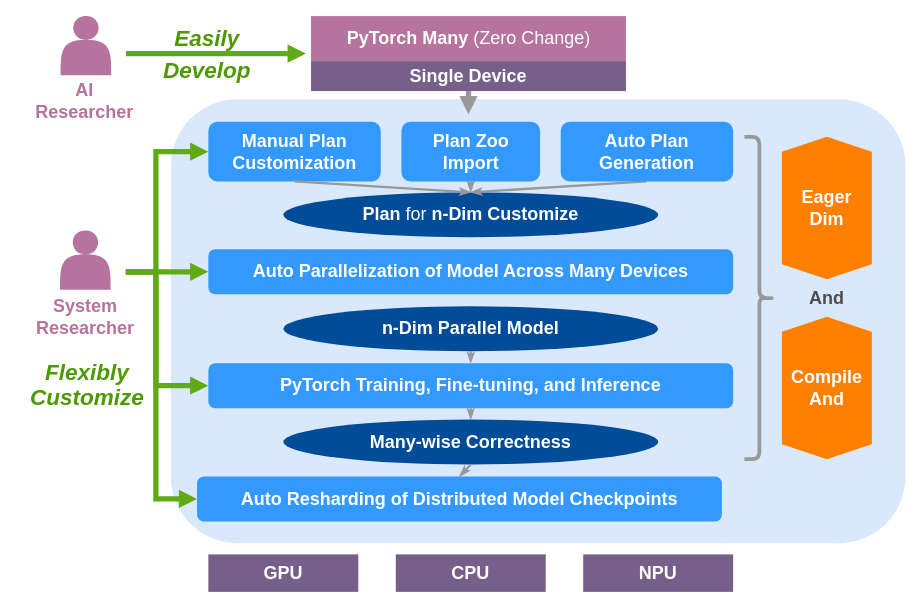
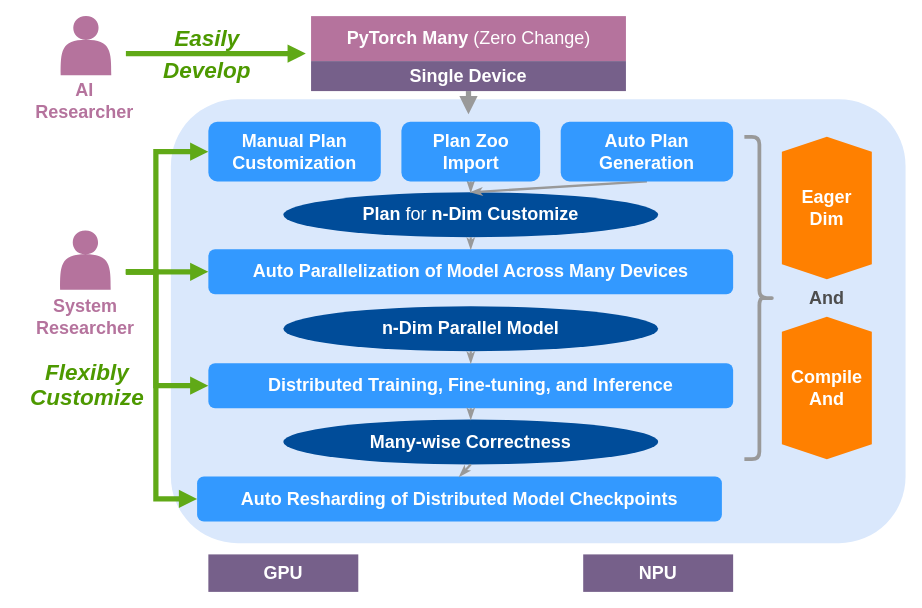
  <mxCell id="0" />
  <mxCell id="1" parent="0" />
  <mxCell id="2" value="" style="rounded=1;whiteSpace=wrap;html=1;fillColor=#dae8fc;strokeWidth=4;strokeColor=none;movable=1;resizable=1;rotatable=1;deletable=1;editable=1;locked=0;connectable=1;" parent="1" vertex="1"><mxGeometry x="227" y="131" width="980" height="592" as="geometry" /></mxCell>
  <mxCell id="3" value="&lt;span&gt;Auto Parallelization&lt;/span&gt;&amp;nbsp;of Model Across Many Devices" style="rounded=1;whiteSpace=wrap;html=1;fontSize=24;fillColor=#3399FF;strokeColor=none;verticalAlign=middle;fontColor=#FFFFFF;fontStyle=1" parent="1" vertex="1"><mxGeometry x="277" y="331" width="700" height="60" as="geometry" /></mxCell>
  <mxCell id="4" value="Auto Resharding of&amp;nbsp;&lt;span&gt;Distributed Model Checkpoints&lt;/span&gt;" style="rounded=1;whiteSpace=wrap;html=1;fontSize=24;fillColor=#3399FF;strokeColor=none;verticalAlign=middle;fontColor=#FFFFFF;fontStyle=1" parent="1" vertex="1"><mxGeometry x="262" y="634" width="700" height="60" as="geometry" /></mxCell>
  <mxCell id="5" value="" style="rounded=0;orthogonalLoop=1;jettySize=auto;html=1;fillColor=#f5f5f5;strokeColor=#999999;endArrow=block;endFill=1;strokeWidth=7;endSize=6;exitX=0.5;exitY=1;exitDx=0;exitDy=0;" parent="1" source="16" edge="1"><mxGeometry relative="1" as="geometry"><mxPoint x="637" y="841.5" as="sourcePoint" /><mxPoint x="624" y="151" as="targetPoint" /></mxGeometry></mxCell>
  <mxCell id="6" value="" style="shape=curlyBracket;whiteSpace=wrap;html=1;rounded=1;flipH=1;labelPosition=right;verticalLabelPosition=middle;align=left;verticalAlign=middle;fillColor=#CCCCCC;fontColor=#333333;strokeColor=#999999;strokeWidth=5;" parent="1" vertex="1"><mxGeometry x="992" y="181" width="40" height="430" as="geometry" /></mxCell>
  <mxCell id="7" value="&lt;b style=&quot;font-size: 24px;&quot;&gt;Eager &lt;br style=&quot;font-size: 24px;&quot;&gt;Dim&lt;/b&gt;" style="shape=hexagon;perimeter=hexagonPerimeter2;whiteSpace=wrap;html=1;fixedSize=1;direction=south;fontSize=24;fillColor=#FF8000;strokeColor=none;fontColor=#FFFFFF;" parent="1" vertex="1"><mxGeometry x="1042" y="181" width="120" height="190" as="geometry" /></mxCell>
  <mxCell id="8" value="&lt;b style=&quot;font-size: 24px;&quot;&gt;Compile&lt;/b&gt;&lt;br style=&quot;font-size: 24px;&quot;&gt;&lt;b style=&quot;font-size: 24px;&quot;&gt;And&lt;/b&gt;" style="shape=hexagon;perimeter=hexagonPerimeter2;whiteSpace=wrap;html=1;fixedSize=1;direction=south;fontSize=24;fillColor=#FF8000;strokeColor=none;fontColor=#FFFFFF;" parent="1" vertex="1"><mxGeometry x="1042" y="421" width="120" height="190" as="geometry" /></mxCell>
  <mxCell id="9" value="&lt;b style=&quot;border-color: var(--border-color); font-size: 24px;&quot;&gt;Plan &lt;/b&gt;&lt;span style=&quot;border-color: var(--border-color); font-size: 24px;&quot;&gt;for&lt;/span&gt;&lt;b style=&quot;border-color: var(--border-color); font-size: 24px;&quot;&gt; n-Dim Customize&lt;/b&gt;" style="ellipse;whiteSpace=wrap;html=1;fillColor=#004C99;fontColor=#ffffff;strokeColor=none;" parent="1" vertex="1"><mxGeometry x="377" y="255" width="500" height="60" as="geometry" /></mxCell>
  <mxCell id="10" value="&lt;b style=&quot;border-color: var(--border-color); font-size: 24px;&quot;&gt;&lt;b style=&quot;border-color: var(--border-color);&quot;&gt;&amp;nbsp;n-Dim Parallel&amp;nbsp;&lt;/b&gt;Model&amp;nbsp;&lt;/b&gt;" style="ellipse;whiteSpace=wrap;html=1;fillColor=#004C99;fontColor=#ffffff;strokeColor=none;" parent="1" vertex="1"><mxGeometry x="377" y="407" width="500" height="60" as="geometry" /></mxCell>
- <mxCell id="11" value="&lt;b&gt;PyTorch&amp;nbsp;Training, Fine-tuning, and Inference&lt;/b&gt;" style="rounded=1;whiteSpace=wrap;html=1;fontSize=24;fillColor=#3399FF;strokeColor=none;verticalAlign=middle;fontColor=#FFFFFF;" parent="1" vertex="1"><mxGeometry x="277" y="483" width="700" height="60" as="geometry" /></mxCell>
+ <mxCell id="11" value="&lt;b&gt;Distributed&amp;nbsp;Training, Fine-tuning, and Inference&lt;/b&gt;" style="rounded=1;whiteSpace=wrap;html=1;fontSize=24;fillColor=#3399FF;strokeColor=none;verticalAlign=middle;fontColor=#FFFFFF;" parent="1" vertex="1"><mxGeometry x="277" y="483" width="700" height="60" as="geometry" /></mxCell>
  <mxCell id="12" value="&lt;font style=&quot;font-size: 24px;&quot;&gt;&lt;b style=&quot;font-size: 24px;&quot;&gt;GPU&lt;/b&gt;&lt;/font&gt;" style="rounded=0;whiteSpace=wrap;html=1;fillColor=#76608a;strokeColor=none;fontColor=#ffffff;fontFamily=Helvetica;fontSize=24;" parent="1" vertex="1"><mxGeometry x="277" y="738" width="200" height="50" as="geometry" /></mxCell>
  <mxCell id="13" value="&lt;span style=&quot;font-size: 24px;&quot;&gt;&lt;b&gt;Many-wise Correctness&lt;/b&gt;&lt;/span&gt;" style="ellipse;whiteSpace=wrap;html=1;fillColor=#004C99;fontColor=#ffffff;strokeColor=none;" parent="1" vertex="1"><mxGeometry x="377" y="558" width="500" height="60" as="geometry" /></mxCell>
  <mxCell id="14" value="" style="group" parent="1" vertex="1" connectable="0"><mxGeometry x="414" y="20" width="420" height="100" as="geometry" /></mxCell>
  <mxCell id="15" value="&lt;b&gt;PyTorch Many&amp;nbsp;&lt;/b&gt;(Zero Change)" style="rounded=0;fillColor=#B5739D;strokeColor=none;labelBackgroundColor=none;container=0;fontSize=24;fontColor=#FFFFFF;html=1;" parent="14" vertex="1"><mxGeometry width="420" height="60" as="geometry" /></mxCell>
  <mxCell id="16" value="&lt;font size=&quot;1&quot; style=&quot;&quot;&gt;&lt;b style=&quot;font-size: 24px;&quot;&gt;Single Device&lt;/b&gt;&lt;/font&gt;" style="rounded=0;whiteSpace=wrap;html=1;fillColor=#76608a;strokeColor=none;fontColor=#ffffff;fontFamily=Helvetica;" parent="14" vertex="1"><mxGeometry y="60" width="420" height="40" as="geometry" /></mxCell>
- <mxCell id="17" value="&lt;font style=&quot;font-size: 24px;&quot;&gt;&lt;b style=&quot;font-size: 24px;&quot;&gt;CPU&lt;/b&gt;&lt;/font&gt;" style="rounded=0;whiteSpace=wrap;html=1;fillColor=#76608a;strokeColor=none;fontColor=#ffffff;fontFamily=Helvetica;fontSize=24;" parent="1" vertex="1"><mxGeometry x="527" y="738" width="200" height="50" as="geometry" /></mxCell>
  <mxCell id="18" value="&lt;font style=&quot;font-size: 24px;&quot;&gt;&lt;b style=&quot;font-size: 24px;&quot;&gt;NPU&lt;/b&gt;&lt;/font&gt;" style="rounded=0;whiteSpace=wrap;html=1;fillColor=#76608a;strokeColor=none;fontColor=#ffffff;fontFamily=Helvetica;fontSize=24;" parent="1" vertex="1"><mxGeometry x="777" y="738" width="200" height="50" as="geometry" /></mxCell>
  <mxCell id="19" value="" style="rounded=0;orthogonalLoop=1;jettySize=auto;html=1;fillColor=#f5f5f5;strokeColor=#999999;endArrow=classicThin;endFill=1;strokeWidth=3;endSize=6;exitX=0.5;exitY=1;exitDx=0;exitDy=0;entryX=0.5;entryY=0;entryDx=0;entryDy=0;" parent="1" source="22" target="9" edge="1"><mxGeometry relative="1" as="geometry"><mxPoint x="87" y="701" as="sourcePoint" /><mxPoint x="757" y="852" as="targetPoint" /></mxGeometry></mxCell>
  <mxCell id="20" value="" style="rounded=0;orthogonalLoop=1;jettySize=auto;html=1;fillColor=#f5f5f5;strokeColor=#999999;endArrow=classicThin;endFill=1;strokeWidth=3;endSize=6;exitX=0.5;exitY=1;exitDx=0;exitDy=0;entryX=0.5;entryY=0;entryDx=0;entryDy=0;" parent="1" source="21" target="9" edge="1"><mxGeometry relative="1" as="geometry"><mxPoint x="457" y="251" as="sourcePoint" /><mxPoint x="637" y="267" as="targetPoint" /></mxGeometry></mxCell>
  <mxCell id="21" value="&lt;b style=&quot;border-color: var(--border-color);&quot;&gt;Auto&amp;nbsp;&lt;b style=&quot;border-color: var(--border-color);&quot;&gt;Plan &lt;br&gt;&lt;/b&gt;&lt;/b&gt;&lt;b&gt;Generation&lt;/b&gt;" style="rounded=1;whiteSpace=wrap;html=1;fontSize=24;fillColor=#3399FF;strokeColor=none;verticalAlign=middle;fontColor=#FFFFFF;align=center;" parent="1" vertex="1"><mxGeometry x="747" y="161" width="230" height="79.5" as="geometry" /></mxCell>
  <mxCell id="22" value="&lt;b&gt;Plan Zoo &lt;br&gt;Import&lt;br&gt;&lt;/b&gt;" style="rounded=1;whiteSpace=wrap;html=1;fontSize=24;fillColor=#3399FF;strokeColor=none;verticalAlign=middle;fontColor=#FFFFFF;" parent="1" vertex="1"><mxGeometry x="534.5" y="161" width="185" height="79.5" as="geometry" /></mxCell>
+ <mxCell id="23" value="" style="rounded=0;orthogonalLoop=1;jettySize=auto;html=1;fillColor=#f5f5f5;strokeColor=#999999;endArrow=classicThin;endFill=1;strokeWidth=3;endSize=6;exitX=0.5;exitY=1;exitDx=0;exitDy=0;entryX=0.5;entryY=0;entryDx=0;entryDy=0;" parent="1" source="9" target="3" edge="1"><mxGeometry relative="1" as="geometry"><mxPoint x="457" y="251" as="sourcePoint" /><mxPoint x="637" y="267" as="targetPoint" /></mxGeometry></mxCell>
  <mxCell id="24" value="" style="rounded=0;orthogonalLoop=1;jettySize=auto;html=1;fillColor=#f5f5f5;strokeColor=#999999;endArrow=classicThin;endFill=1;strokeWidth=3;endSize=6;exitX=0.5;exitY=1;exitDx=0;exitDy=0;entryX=0.5;entryY=0;entryDx=0;entryDy=0;" parent="1" source="10" target="11" edge="1"><mxGeometry relative="1" as="geometry"><mxPoint x="637" y="401" as="sourcePoint" /><mxPoint x="637" y="417" as="targetPoint" /></mxGeometry></mxCell>
  <mxCell id="25" value="" style="rounded=0;orthogonalLoop=1;jettySize=auto;html=1;fillColor=#f5f5f5;strokeColor=#999999;endArrow=classicThin;endFill=1;strokeWidth=3;endSize=6;exitX=0.5;exitY=1;exitDx=0;exitDy=0;" parent="1" source="11" target="13" edge="1"><mxGeometry relative="1" as="geometry"><mxPoint x="637" y="476" as="sourcePoint" /><mxPoint x="637" y="491" as="targetPoint" /></mxGeometry></mxCell>
  <mxCell id="26" value="" style="rounded=0;orthogonalLoop=1;jettySize=auto;html=1;fillColor=#f5f5f5;strokeColor=#999999;endArrow=classicThin;endFill=1;strokeWidth=3;endSize=6;exitX=0.5;exitY=1;exitDx=0;exitDy=0;entryX=0.5;entryY=0;entryDx=0;entryDy=0;" parent="1" source="13" target="4" edge="1"><mxGeometry relative="1" as="geometry"><mxPoint x="637" y="551" as="sourcePoint" /><mxPoint x="637" y="568" as="targetPoint" /></mxGeometry></mxCell>
  <mxCell id="27" value="" style="group" parent="1" vertex="1" connectable="0"><mxGeometry x="33" y="306" width="160" height="143.5" as="geometry" /></mxCell>
  <mxCell id="28" value="" style="group" parent="27" vertex="1" connectable="0"><mxGeometry width="160" height="143.5" as="geometry" /></mxCell>
  <mxCell id="29" value="" style="shape=actor;whiteSpace=wrap;html=1;fillColor=#B5739D;strokeColor=none;gradientColor=none;container=0;" parent="28" vertex="1"><mxGeometry x="46.25" width="67.5" height="79" as="geometry" /></mxCell>
  <mxCell id="30" value="" style="group" parent="1" vertex="1" connectable="0"><mxGeometry x="20" y="20" width="180" height="129" as="geometry" /></mxCell>
  <mxCell id="31" value="&lt;b style=&quot;border-color: var(--border-color); font-family: Helvetica; font-size: 24px; font-style: normal; font-variant-ligatures: normal; font-variant-caps: normal; letter-spacing: normal; orphans: 2; text-indent: 0px; text-transform: none; widows: 2; word-spacing: 0px; -webkit-text-stroke-width: 0px; text-decoration-thickness: initial; text-decoration-style: initial; text-decoration-color: initial;&quot;&gt;AI &lt;br&gt;Researcher&lt;/b&gt;" style="text;whiteSpace=wrap;html=1;fontColor=#B5739D;verticalAlign=middle;align=center;labelBackgroundColor=none;fontSize=24;" parent="30" vertex="1"><mxGeometry x="2" y="88" width="180" height="50" as="geometry" /></mxCell>
  <mxCell id="32" value="" style="shape=actor;whiteSpace=wrap;html=1;fillColor=#B5739D;strokeColor=none;gradientColor=none;container=0;" parent="30" vertex="1"><mxGeometry x="60" width="67.5" height="79" as="geometry" /></mxCell>
  <mxCell id="33" value="" style="edgeStyle=orthogonalEdgeStyle;rounded=0;orthogonalLoop=1;jettySize=auto;html=1;fillColor=#f5f5f5;strokeColor=#60A917;endArrow=block;endFill=1;strokeWidth=7;endSize=6;" parent="1" edge="1"><mxGeometry relative="1" as="geometry"><mxPoint x="167" y="70" as="sourcePoint" /><mxPoint x="407" y="70" as="targetPoint" /></mxGeometry></mxCell>
  <mxCell id="34" value="&lt;p style=&quot;line-height: 140%; font-size: 30px;&quot;&gt;&lt;font style=&quot;font-size: 30px;&quot;&gt;&lt;b style=&quot;font-size: 30px;&quot;&gt;Easily&lt;br style=&quot;font-size: 30px;&quot;&gt;Develop&lt;/b&gt;&lt;/font&gt;&lt;/p&gt;" style="edgeLabel;html=1;align=center;verticalAlign=middle;resizable=0;points=[];labelBackgroundColor=none;fontColor=#4D9900;labelBorderColor=none;fontStyle=2;fontSize=30;" parent="33" vertex="1" connectable="0"><mxGeometry x="-0.26" y="-2" relative="1" as="geometry"><mxPoint x="18" y="-2" as="offset" /></mxGeometry></mxCell>
  <mxCell id="35" value="" style="edgeStyle=orthogonalEdgeStyle;rounded=0;orthogonalLoop=1;jettySize=auto;html=1;fillColor=#f5f5f5;strokeColor=#60A917;endArrow=block;endFill=1;strokeWidth=7;endSize=6;entryX=0;entryY=0.5;entryDx=0;entryDy=0;" parent="1" target="45" edge="1"><mxGeometry relative="1" as="geometry"><mxPoint x="167" y="361" as="sourcePoint" /><mxPoint x="127" y="221" as="targetPoint" /><Array as="points"><mxPoint y="361" x="207" /><mxPoint y="201" x="207" /></Array></mxGeometry></mxCell>
  <mxCell id="36" value="&lt;p style=&quot;line-height: 10%; font-size: 30px;&quot;&gt;&lt;b style=&quot;&quot;&gt;&lt;font style=&quot;font-size: 30px;&quot;&gt;Flexibly&lt;/font&gt;&lt;/b&gt;&lt;/p&gt;&lt;p style=&quot;line-height: 10%; font-size: 30px;&quot;&gt;&lt;b style=&quot;&quot;&gt;&lt;font style=&quot;font-size: 30px;&quot;&gt;Customize&lt;/font&gt;&lt;/b&gt;&lt;/p&gt;" style="edgeLabel;html=1;align=center;verticalAlign=middle;resizable=0;points=[];labelBackgroundColor=none;fontColor=#4D9900;labelBorderColor=none;fontStyle=2" parent="35" vertex="1" connectable="0"><mxGeometry x="-0.26" y="-2" relative="1" as="geometry"><mxPoint x="-95" y="209" as="offset" /></mxGeometry></mxCell>
  <mxCell id="37" value="" style="edgeStyle=orthogonalEdgeStyle;rounded=0;orthogonalLoop=1;jettySize=auto;html=1;fillColor=#f5f5f5;strokeColor=#60A917;endArrow=block;endFill=1;strokeWidth=7;endSize=6;entryX=0;entryY=0.5;entryDx=0;entryDy=0;" parent="1" target="3" edge="1"><mxGeometry relative="1" as="geometry"><mxPoint x="167" y="361" as="sourcePoint" /><mxPoint x="287" y="221" as="targetPoint" /><Array as="points"><mxPoint x="177" y="361" /><mxPoint x="177" y="361" /></Array></mxGeometry></mxCell>
  <mxCell id="38" value="&lt;p style=&quot;line-height: 240%;&quot;&gt;&lt;br&gt;&lt;/p&gt;" style="edgeLabel;html=1;align=center;verticalAlign=middle;resizable=0;points=[];labelBackgroundColor=none;fontColor=#4D9900;labelBorderColor=none;fontStyle=2" parent="37" vertex="1" connectable="0"><mxGeometry x="-0.26" y="-2" relative="1" as="geometry"><mxPoint x="-193" y="-32" as="offset" /></mxGeometry></mxCell>
  <mxCell id="39" value="" style="edgeStyle=orthogonalEdgeStyle;rounded=0;orthogonalLoop=1;jettySize=auto;html=1;fillColor=#f5f5f5;strokeColor=#60A917;endArrow=block;endFill=1;strokeWidth=7;endSize=6;entryX=0;entryY=0.5;entryDx=0;entryDy=0;" parent="1" target="11" edge="1"><mxGeometry relative="1" as="geometry"><mxPoint x="167" y="361" as="sourcePoint" /><mxPoint x="287" y="371" as="targetPoint" /><Array as="points"><mxPoint y="361" x="207" /><mxPoint y="513" x="207" /></Array></mxGeometry></mxCell>
  <mxCell id="40" value="&lt;p style=&quot;line-height: 240%;&quot;&gt;&lt;br&gt;&lt;/p&gt;" style="edgeLabel;html=1;align=center;verticalAlign=middle;resizable=0;points=[];labelBackgroundColor=none;fontColor=#4D9900;labelBorderColor=none;fontStyle=2" parent="39" vertex="1" connectable="0"><mxGeometry x="-0.26" y="-2" relative="1" as="geometry"><mxPoint x="-193" y="-32" as="offset" /></mxGeometry></mxCell>
  <mxCell id="41" value="" style="edgeStyle=orthogonalEdgeStyle;rounded=0;orthogonalLoop=1;jettySize=auto;html=1;fillColor=#f5f5f5;strokeColor=#60A917;endArrow=block;endFill=1;strokeWidth=7;endSize=6;entryX=0;entryY=0.5;entryDx=0;entryDy=0;" parent="1" target="4" edge="1"><mxGeometry relative="1" as="geometry"><mxPoint x="167" y="361" as="sourcePoint" /><mxPoint x="287" y="523" as="targetPoint" /><Array as="points"><mxPoint y="361" x="207" /><mxPoint y="664" x="207" /></Array></mxGeometry></mxCell>
  <mxCell id="42" value="&lt;p style=&quot;line-height: 240%;&quot;&gt;&lt;br&gt;&lt;/p&gt;" style="edgeLabel;html=1;align=center;verticalAlign=middle;resizable=0;points=[];labelBackgroundColor=none;fontColor=#4D9900;labelBorderColor=none;fontStyle=2" parent="41" vertex="1" connectable="0"><mxGeometry x="-0.26" y="-2" relative="1" as="geometry"><mxPoint x="-193" y="-32" as="offset" /></mxGeometry></mxCell>
  <mxCell id="43" value="&lt;b style=&quot;border-color: var(--border-color); font-family: Helvetica; font-size: 24px; font-style: normal; font-variant-ligatures: normal; font-variant-caps: normal; letter-spacing: normal; orphans: 2; text-indent: 0px; text-transform: none; widows: 2; word-spacing: 0px; -webkit-text-stroke-width: 0px; text-decoration-thickness: initial; text-decoration-style: initial; text-decoration-color: initial;&quot;&gt;System Researcher&lt;/b&gt;" style="text;whiteSpace=wrap;html=1;fontColor=#B5739D;verticalAlign=middle;align=center;labelBackgroundColor=none;fontSize=24;" parent="1" vertex="1"><mxGeometry x="33" y="395.5" width="160" height="50" as="geometry" /></mxCell>
  <mxCell id="44" value="&lt;b style=&quot;&quot;&gt;&lt;font style=&quot;font-size: 24px;&quot;&gt;And&lt;/font&gt;&lt;/b&gt;" style="text;html=1;align=center;verticalAlign=middle;whiteSpace=wrap;rounded=0;fontSize=40;fontColor=#4D4D4D;" parent="1" vertex="1"><mxGeometry x="1012" y="359" width="180" height="60" as="geometry" /></mxCell>
  <mxCell id="45" value="&lt;b&gt;Manual Plan Customization&lt;br&gt;&lt;/b&gt;" style="rounded=1;whiteSpace=wrap;html=1;fontSize=24;fillColor=#3399FF;strokeColor=none;verticalAlign=middle;fontColor=#FFFFFF;" vertex="1" parent="1"><mxGeometry x="277" y="161" width="230" height="79.5" as="geometry" /></mxCell>
- <mxCell id="46" value="" style="rounded=0;orthogonalLoop=1;jettySize=auto;html=1;fillColor=#f5f5f5;strokeColor=#999999;endArrow=classicThin;endFill=1;strokeWidth=3;endSize=6;exitX=0.5;exitY=1;exitDx=0;exitDy=0;entryX=0.5;entryY=0;entryDx=0;entryDy=0;" edge="1" parent="1" source="45" target="9"><mxGeometry relative="1" as="geometry"><mxPoint x="872" y="251" as="sourcePoint" /><mxPoint x="637" y="265" as="targetPoint" /></mxGeometry></mxCell>
